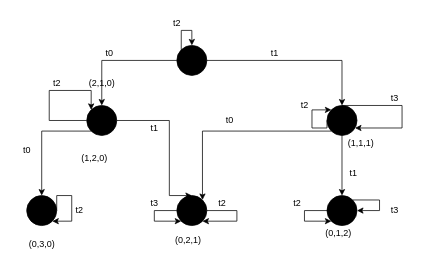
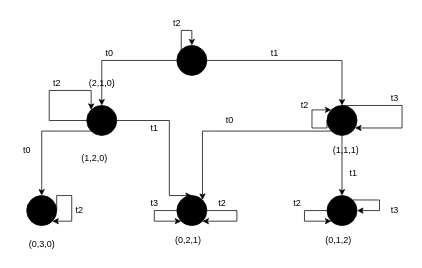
  <mxCell id="0" />
  <mxCell id="1" parent="0" />
  <mxCell id="2" style="edgeStyle=orthogonalEdgeStyle;rounded=0;orthogonalLoop=1;jettySize=auto;html=1;exitX=0;exitY=0.5;exitDx=0;exitDy=0;entryX=0.5;entryY=0;entryDx=0;entryDy=0;" edge="1" parent="1" source="5" target="8"><mxGeometry relative="1" as="geometry" /></mxCell>
  <mxCell id="3" style="edgeStyle=orthogonalEdgeStyle;rounded=0;orthogonalLoop=1;jettySize=auto;html=1;exitX=1;exitY=0.5;exitDx=0;exitDy=0;entryX=0.5;entryY=0;entryDx=0;entryDy=0;" edge="1" parent="1" source="5" target="13"><mxGeometry relative="1" as="geometry" /></mxCell>
  <mxCell id="4" style="edgeStyle=orthogonalEdgeStyle;rounded=0;orthogonalLoop=1;jettySize=auto;html=1;exitX=0;exitY=0;exitDx=0;exitDy=0;entryX=0.5;entryY=0;entryDx=0;entryDy=0;" edge="1" parent="1" source="5" target="5"><mxGeometry relative="1" as="geometry"><mxPoint x="215" y="50" as="targetPoint" /><Array as="points"><mxPoint x="241" y="40" /><mxPoint x="255" y="40" /></Array></mxGeometry></mxCell>
  <mxCell id="5" value="" style="ellipse;whiteSpace=wrap;html=1;aspect=fixed;fillColor=#000000;" vertex="1" parent="1"><mxGeometry x="235" y="60" width="40" height="40" as="geometry" /></mxCell>
  <mxCell id="6" style="edgeStyle=orthogonalEdgeStyle;rounded=0;orthogonalLoop=1;jettySize=auto;html=1;exitX=0;exitY=1;exitDx=0;exitDy=0;entryX=0.5;entryY=0;entryDx=0;entryDy=0;" edge="1" parent="1" source="8" target="16"><mxGeometry relative="1" as="geometry" /></mxCell>
  <mxCell id="7" style="edgeStyle=orthogonalEdgeStyle;rounded=0;orthogonalLoop=1;jettySize=auto;html=1;exitX=1;exitY=0.5;exitDx=0;exitDy=0;entryX=0.5;entryY=0;entryDx=0;entryDy=0;" edge="1" parent="1" source="8" target="18"><mxGeometry relative="1" as="geometry"><Array as="points"><mxPoint x="225" y="160" /><mxPoint x="225" y="260" /></Array></mxGeometry></mxCell>
  <mxCell id="8" value="" style="ellipse;whiteSpace=wrap;html=1;aspect=fixed;fillColor=#000000;" vertex="1" parent="1"><mxGeometry x="115" y="140" width="40" height="40" as="geometry" /></mxCell>
  <mxCell id="9" style="edgeStyle=orthogonalEdgeStyle;rounded=0;orthogonalLoop=1;jettySize=auto;html=1;" edge="1" parent="1" source="13" target="13"><mxGeometry relative="1" as="geometry"><mxPoint x="575" y="130" as="targetPoint" /><Array as="points"><mxPoint x="535" y="140" /><mxPoint x="535" y="170" /></Array></mxGeometry></mxCell>
  <mxCell id="10" style="edgeStyle=orthogonalEdgeStyle;rounded=0;orthogonalLoop=1;jettySize=auto;html=1;exitX=0;exitY=1;exitDx=0;exitDy=0;entryX=1;entryY=0;entryDx=0;entryDy=0;" edge="1" parent="1" source="13" target="18"><mxGeometry relative="1" as="geometry" /></mxCell>
  <mxCell id="11" style="edgeStyle=orthogonalEdgeStyle;rounded=0;orthogonalLoop=1;jettySize=auto;html=1;exitX=0.5;exitY=1;exitDx=0;exitDy=0;entryX=0.5;entryY=0;entryDx=0;entryDy=0;" edge="1" parent="1" source="13" target="21"><mxGeometry relative="1" as="geometry" /></mxCell>
  <mxCell id="12" style="edgeStyle=orthogonalEdgeStyle;rounded=0;orthogonalLoop=1;jettySize=auto;html=1;exitX=0;exitY=0.5;exitDx=0;exitDy=0;entryX=0;entryY=0;entryDx=0;entryDy=0;" edge="1" parent="1" source="13" target="13"><mxGeometry relative="1" as="geometry"><mxPoint x="395" y="130" as="targetPoint" /><Array as="points"><mxPoint x="435" y="170" /><mxPoint x="415" y="170" /><mxPoint x="415" y="146" /></Array></mxGeometry></mxCell>
  <mxCell id="13" value="" style="ellipse;whiteSpace=wrap;html=1;aspect=fixed;fillColor=#000000;" vertex="1" parent="1"><mxGeometry x="435" y="140" width="40" height="40" as="geometry" /></mxCell>
  <mxCell id="14" style="edgeStyle=orthogonalEdgeStyle;rounded=0;orthogonalLoop=1;jettySize=auto;html=1;exitX=0;exitY=0.5;exitDx=0;exitDy=0;entryX=0;entryY=0;entryDx=0;entryDy=0;" edge="1" parent="1" source="8" target="8"><mxGeometry relative="1" as="geometry"><mxPoint x="55" y="100" as="targetPoint" /><Array as="points"><mxPoint x="65" y="160" /><mxPoint x="65" y="120" /><mxPoint x="121" y="120" /></Array></mxGeometry></mxCell>
  <mxCell id="15" style="edgeStyle=orthogonalEdgeStyle;rounded=0;orthogonalLoop=1;jettySize=auto;html=1;exitX=1;exitY=0.5;exitDx=0;exitDy=0;entryX=1;entryY=1;entryDx=0;entryDy=0;" edge="1" parent="1" source="16" target="16"><mxGeometry relative="1" as="geometry"><mxPoint x="115" y="280.19" as="targetPoint" /><Array as="points"><mxPoint x="75" y="260" /><mxPoint x="95" y="260" /><mxPoint x="95" y="294" /></Array></mxGeometry></mxCell>
  <mxCell id="16" value="" style="ellipse;whiteSpace=wrap;html=1;aspect=fixed;fillColor=#000000;" vertex="1" parent="1"><mxGeometry x="35" y="260" width="40" height="40" as="geometry" /></mxCell>
  <mxCell id="17" style="edgeStyle=orthogonalEdgeStyle;rounded=0;orthogonalLoop=1;jettySize=auto;html=1;exitX=1;exitY=0.5;exitDx=0;exitDy=0;entryX=1;entryY=1;entryDx=0;entryDy=0;" edge="1" parent="1" source="18" target="18"><mxGeometry relative="1" as="geometry"><mxPoint x="375" y="280" as="targetPoint" /><Array as="points"><mxPoint x="315" y="280" /><mxPoint x="315" y="294" /></Array></mxGeometry></mxCell>
  <mxCell id="18" value="" style="ellipse;whiteSpace=wrap;html=1;aspect=fixed;fillColor=#000000;" vertex="1" parent="1"><mxGeometry x="235" y="260" width="40" height="40" as="geometry" /></mxCell>
  <mxCell id="19" style="edgeStyle=orthogonalEdgeStyle;rounded=0;orthogonalLoop=1;jettySize=auto;html=1;exitX=0;exitY=0.5;exitDx=0;exitDy=0;entryX=0;entryY=1;entryDx=0;entryDy=0;" edge="1" parent="1" source="18" target="18"><mxGeometry relative="1" as="geometry"><Array as="points"><mxPoint x="205" y="280" /><mxPoint x="205" y="294" /></Array></mxGeometry></mxCell>
  <mxCell id="20" style="edgeStyle=orthogonalEdgeStyle;rounded=0;orthogonalLoop=1;jettySize=auto;html=1;exitX=0;exitY=0.5;exitDx=0;exitDy=0;entryX=0;entryY=1;entryDx=0;entryDy=0;" edge="1" parent="1" source="21" target="21"><mxGeometry relative="1" as="geometry"><mxPoint x="495" y="340" as="targetPoint" /><Array as="points"><mxPoint x="405" y="280" /><mxPoint x="405" y="294" /></Array></mxGeometry></mxCell>
  <mxCell id="21" value="" style="ellipse;whiteSpace=wrap;html=1;aspect=fixed;fillColor=#000000;" vertex="1" parent="1"><mxGeometry x="435" y="260" width="40" height="40" as="geometry" /></mxCell>
  <mxCell id="22" style="edgeStyle=orthogonalEdgeStyle;rounded=0;orthogonalLoop=1;jettySize=auto;html=1;exitX=1;exitY=0;exitDx=0;exitDy=0;entryX=1;entryY=0.5;entryDx=0;entryDy=0;" edge="1" parent="1" source="21" target="21"><mxGeometry relative="1" as="geometry"><Array as="points"><mxPoint x="505" y="266" /><mxPoint x="505" y="280" /></Array></mxGeometry></mxCell>
  <mxCell id="23" value="t2" style="text;html=1;align=center;verticalAlign=middle;resizable=0;points=[];autosize=1;strokeColor=none;fillColor=none;" vertex="1" parent="1"><mxGeometry x="220" width="30" height="20" as="geometry" y="20" /></mxCell>
  <mxCell id="24" value="t0" style="text;html=1;align=center;verticalAlign=middle;resizable=0;points=[];autosize=1;strokeColor=none;fillColor=none;" vertex="1" parent="1"><mxGeometry x="130" y="60" width="30" height="20" as="geometry" /></mxCell>
  <mxCell id="25" value="t1" style="text;html=1;align=center;verticalAlign=middle;resizable=0;points=[];autosize=1;strokeColor=none;fillColor=none;" vertex="1" parent="1"><mxGeometry x="350" y="60" width="30" height="20" as="geometry" /></mxCell>
  <mxCell id="26" value="t2" style="text;html=1;align=center;verticalAlign=middle;resizable=0;points=[];autosize=1;strokeColor=none;fillColor=none;" vertex="1" parent="1"><mxGeometry x="60" y="100" width="30" height="20" as="geometry" /></mxCell>
  <mxCell id="27" value="t0" style="text;html=1;align=center;verticalAlign=middle;resizable=0;points=[];autosize=1;strokeColor=none;fillColor=none;" vertex="1" parent="1"><mxGeometry x="20" y="190" width="30" height="20" as="geometry" /></mxCell>
  <mxCell id="28" value="t2" style="text;html=1;align=center;verticalAlign=middle;resizable=0;points=[];autosize=1;strokeColor=none;fillColor=none;" vertex="1" parent="1"><mxGeometry x="90" y="270" width="30" height="20" as="geometry" /></mxCell>
  <mxCell id="29" value="t3" style="text;html=1;align=center;verticalAlign=middle;resizable=0;points=[];autosize=1;strokeColor=none;fillColor=none;" vertex="1" parent="1"><mxGeometry x="190" y="260" width="30" height="20" as="geometry" /></mxCell>
  <mxCell id="30" value="t2" style="text;html=1;align=center;verticalAlign=middle;resizable=0;points=[];autosize=1;strokeColor=none;fillColor=none;" vertex="1" parent="1"><mxGeometry x="280" y="260" width="30" height="20" as="geometry" /></mxCell>
  <mxCell id="31" value="t3" style="text;html=1;align=center;verticalAlign=middle;resizable=0;points=[];autosize=1;strokeColor=none;fillColor=none;" vertex="1" parent="1"><mxGeometry x="510" y="120" width="30" height="20" as="geometry" /></mxCell>
  <mxCell id="32" value="t2" style="text;html=1;align=center;verticalAlign=middle;resizable=0;points=[];autosize=1;strokeColor=none;fillColor=none;" vertex="1" parent="1"><mxGeometry x="390" y="130" width="30" height="20" as="geometry" /></mxCell>
  <mxCell id="33" value="t1" style="text;html=1;align=center;verticalAlign=middle;resizable=0;points=[];autosize=1;strokeColor=none;fillColor=none;" vertex="1" parent="1"><mxGeometry x="455" y="220" width="30" height="20" as="geometry" /></mxCell>
  <mxCell id="34" value="t3" style="text;html=1;align=center;verticalAlign=middle;resizable=0;points=[];autosize=1;strokeColor=none;fillColor=none;" vertex="1" parent="1"><mxGeometry x="510" y="270" width="30" height="20" as="geometry" /></mxCell>
  <mxCell id="35" value="t2&lt;br&gt;" style="text;html=1;align=center;verticalAlign=middle;resizable=0;points=[];autosize=1;strokeColor=none;fillColor=none;" vertex="1" parent="1"><mxGeometry x="380" y="260" width="30" height="20" as="geometry" /></mxCell>
- <mxCell id="36" value="(0,1,2)" style="text;html=1;align=center;verticalAlign=middle;resizable=0;points=[];autosize=1;strokeColor=none;fillColor=none;" vertex="1" parent="1"><mxGeometry x="425" y="300" width="50" height="20" as="geometry" /></mxCell>
+ <mxCell id="36" value="(0,1,2)" style="text;html=1;align=center;verticalAlign=middle;resizable=0;points=[];autosize=1;strokeColor=none;fillColor=none;" vertex="1" parent="1"><mxGeometry x="425" y="310" width="50" height="20" as="geometry" /></mxCell>
  <mxCell id="37" value="(0,2,1)" style="text;html=1;align=center;verticalAlign=middle;resizable=0;points=[];autosize=1;strokeColor=none;fillColor=none;" vertex="1" parent="1"><mxGeometry x="225" y="310" width="50" height="20" as="geometry" /></mxCell>
- <mxCell id="38" value="(1,1,1)" style="text;html=1;align=center;verticalAlign=middle;resizable=0;points=[];autosize=1;strokeColor=none;fillColor=none;" vertex="1" parent="1"><mxGeometry x="455" y="180" width="50" height="20" as="geometry" /></mxCell>
+ <mxCell id="38" value="(1,1,1)" style="text;html=1;align=center;verticalAlign=middle;resizable=0;points=[];autosize=1;strokeColor=none;fillColor=none;" vertex="1" parent="1"><mxGeometry x="435" y="190" width="50" height="20" as="geometry" /></mxCell>
  <mxCell id="39" value="(2,1,0)" style="text;html=1;align=center;verticalAlign=middle;resizable=0;points=[];autosize=1;strokeColor=none;fillColor=none;" vertex="1" parent="1"><mxGeometry x="110" y="100" width="50" height="20" as="geometry" /></mxCell>
  <mxCell id="40" value="(1,2,0)" style="text;html=1;align=center;verticalAlign=middle;resizable=0;points=[];autosize=1;strokeColor=none;fillColor=none;" vertex="1" parent="1"><mxGeometry x="100" y="200" width="50" height="20" as="geometry" /></mxCell>
  <mxCell id="41" value="(0,3,0)" style="text;html=1;align=center;verticalAlign=middle;resizable=0;points=[];autosize=1;strokeColor=none;fillColor=none;" vertex="1" parent="1"><mxGeometry x="30" y="315" width="50" height="20" as="geometry" /></mxCell>
  <mxCell id="42" value="t1" style="text;html=1;align=center;verticalAlign=middle;resizable=0;points=[];autosize=1;strokeColor=none;fillColor=none;" vertex="1" parent="1"><mxGeometry x="190" y="160" width="30" height="20" as="geometry" /></mxCell>
  <mxCell id="43" value="t0" style="text;html=1;align=center;verticalAlign=middle;resizable=0;points=[];autosize=1;strokeColor=none;fillColor=none;" vertex="1" parent="1"><mxGeometry x="290" y="150" width="30" height="20" as="geometry" /></mxCell>
